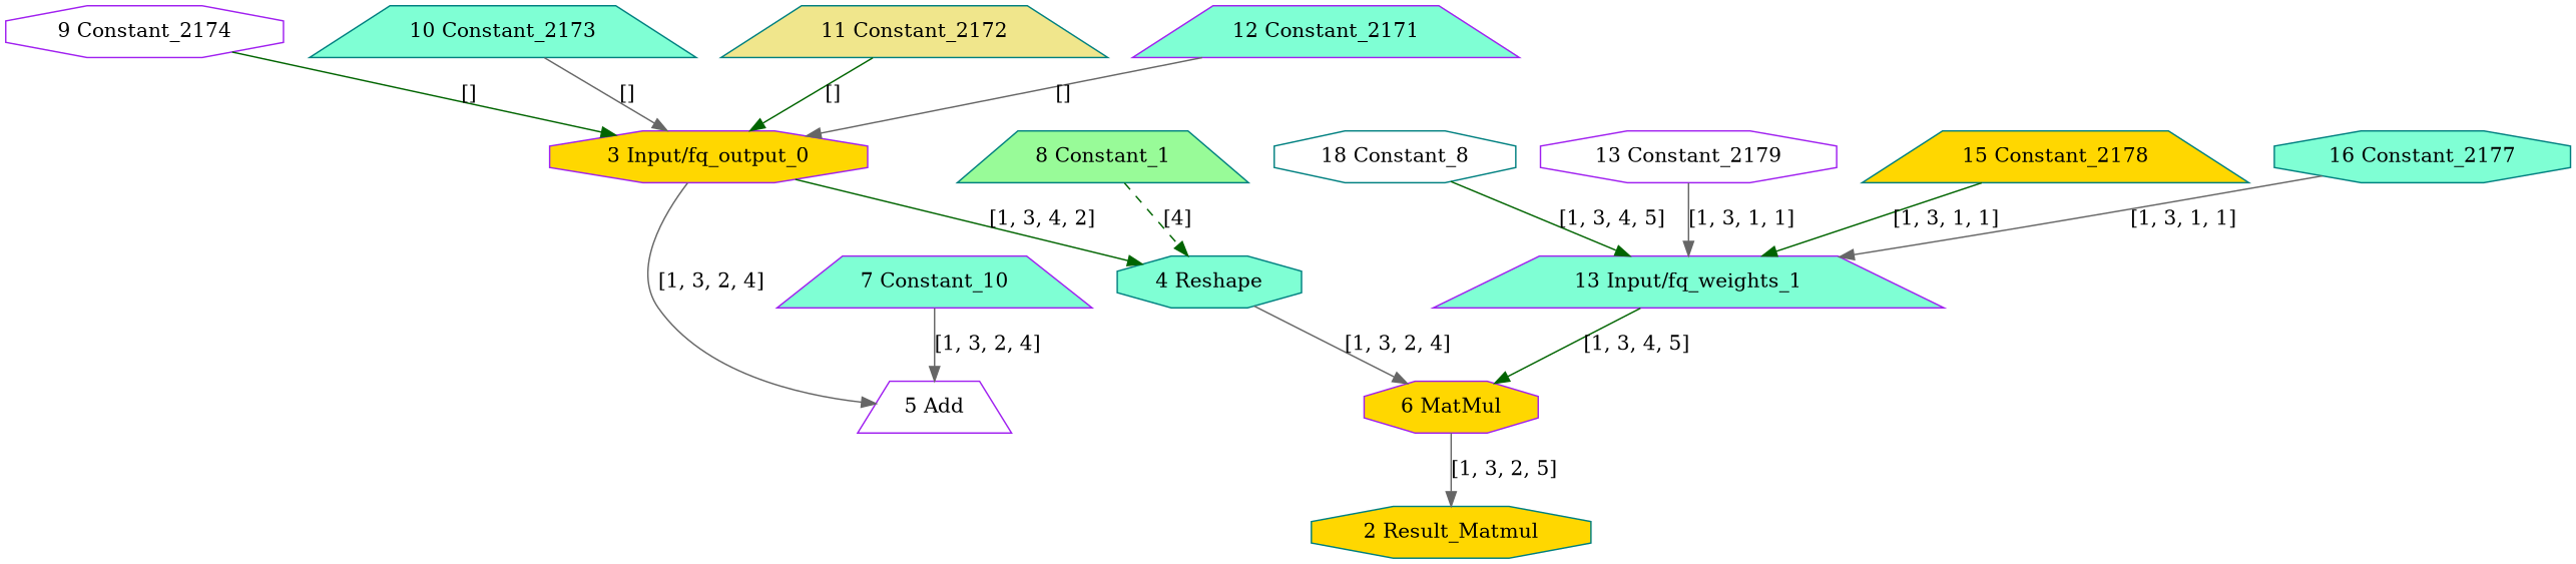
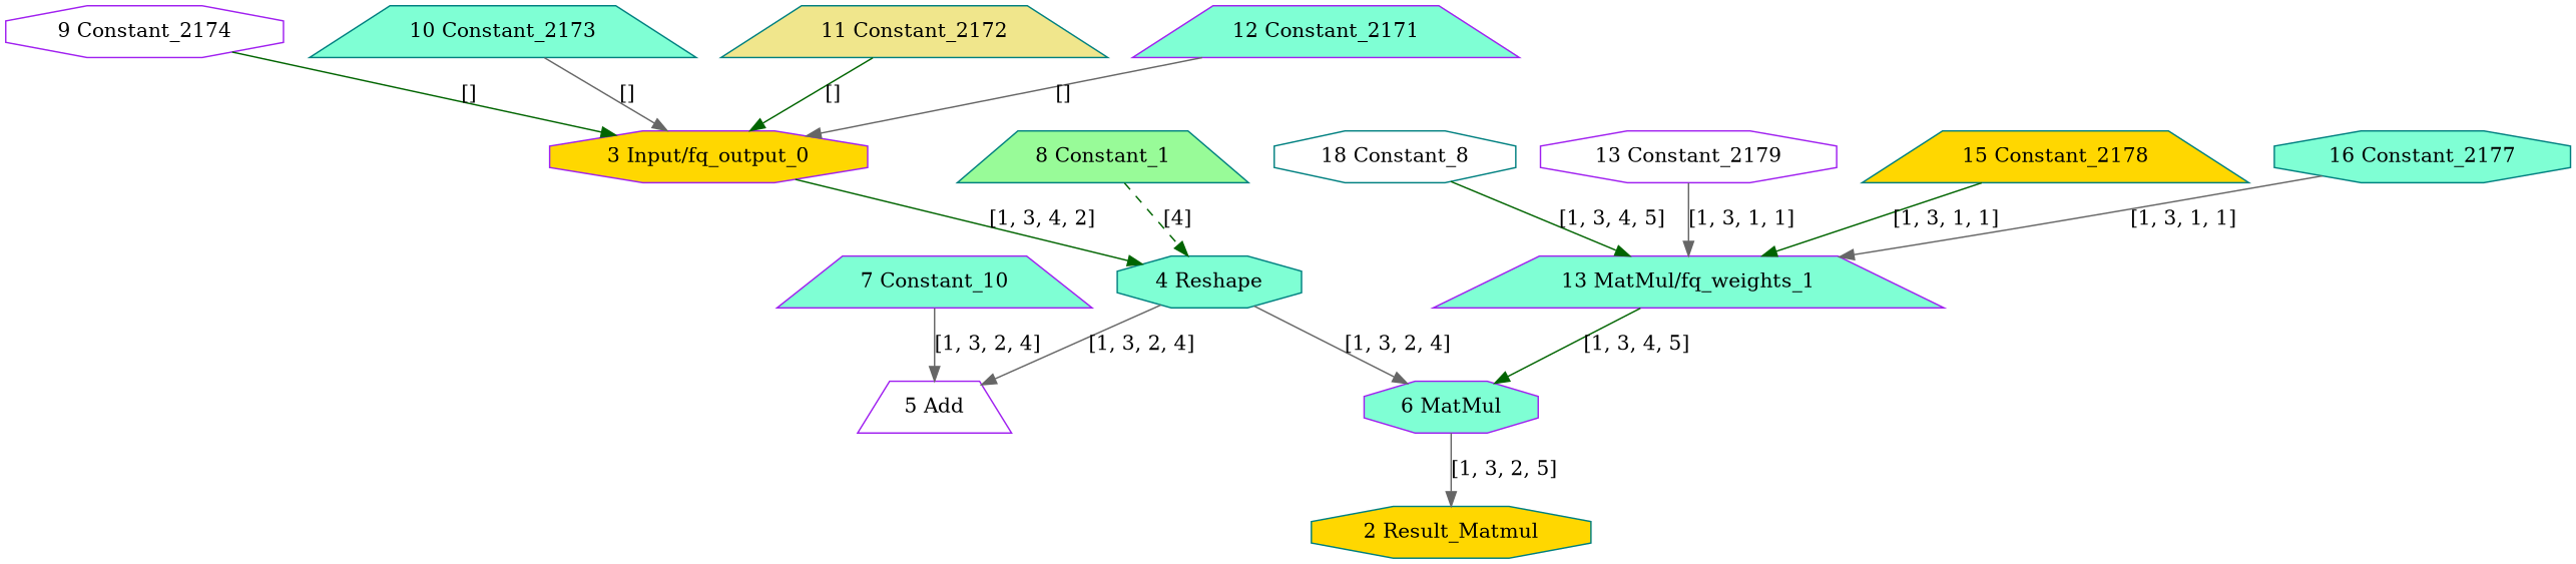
  strict digraph {
    node [color=purple fillcolor=aquamarine shape=octagon style=filled type=Constant]
    edge [color=gray40 style=solid]
    "3 Input/fq_output_0" [fillcolor=gold type=FakeQuantize]
    "4 Reshape" [color=teal type=Reshape]
    "2 Result_Matmul" [color=teal fillcolor=gold type=nncf_model_output]
    "5 Add" [fillcolor=white shape=trapezium type=Add]
-   "6 MatMul" [fillcolor=gold type=MatMul]
+   "6 MatMul" [type=MatMul]
    "7 Constant_10" [shape=trapezium]
    "8 Constant_1" [color=teal fillcolor=palegreen shape=trapezium]
    "9 Constant_2174" [fillcolor=white]
    "10 Constant_2173" [color=teal shape=trapezium]
    "11 Constant_2172" [color=teal fillcolor=khaki shape=trapezium]
    "12 Constant_2171" [shape=trapezium]
-   "13 MatMul/fq_weights_1" [shape=trapezium type=FakeQuantize label="13 Input/fq_weights_1"]
+   "13 MatMul/fq_weights_1" [shape=trapezium type=FakeQuantize]
    n13 [fillcolor=white label="13 Constant_2179"]
    "15 Constant_2178" [color=teal fillcolor=gold shape=trapezium]
    "16 Constant_2177" [color=teal]
    "18 Constant_8" [color=teal fillcolor=white]
    "3 Input/fq_output_0" -> "4 Reshape" [color=darkgreen label="[1, 3, 4, 2]"]
-   "3 Input/fq_output_0" -> "5 Add" [label="[1, 3, 2, 4]"]
+   "4 Reshape" -> "5 Add" [label="[1, 3, 2, 4]"]
    "4 Reshape" -> "6 MatMul" [label="[1, 3, 2, 4]"]
    "6 MatMul" -> "2 Result_Matmul" [label="[1, 3, 2, 5]"]
    "7 Constant_10" -> "5 Add" [label="[1, 3, 2, 4]"]
    "8 Constant_1" -> "4 Reshape" [color=darkgreen label="[4]" style=dashed]
    "9 Constant_2174" -> "3 Input/fq_output_0" [color=darkgreen label="[]"]
    "10 Constant_2173" -> "3 Input/fq_output_0" [label="[]"]
    "11 Constant_2172" -> "3 Input/fq_output_0" [color=darkgreen label="[]"]
    "12 Constant_2171" -> "3 Input/fq_output_0" [label="[]"]
    "13 MatMul/fq_weights_1" -> "6 MatMul" [color=darkgreen label="[1, 3, 4, 5]"]
    n13 -> "13 MatMul/fq_weights_1" [label="[1, 3, 1, 1]"]
    "15 Constant_2178" -> "13 MatMul/fq_weights_1" [color=darkgreen label="[1, 3, 1, 1]"]
    "16 Constant_2177" -> "13 MatMul/fq_weights_1" [label="[1, 3, 1, 1]"]
    "18 Constant_8" -> "13 MatMul/fq_weights_1" [color=darkgreen label="[1, 3, 4, 5]"]
  }
